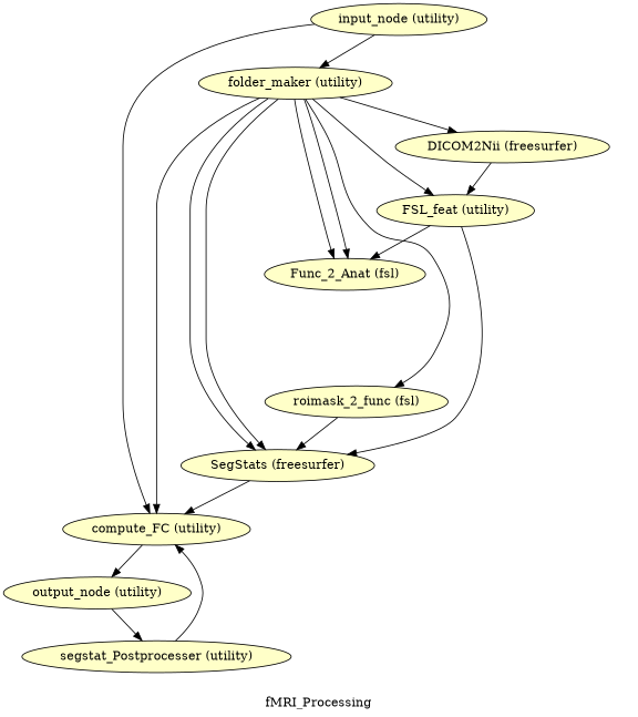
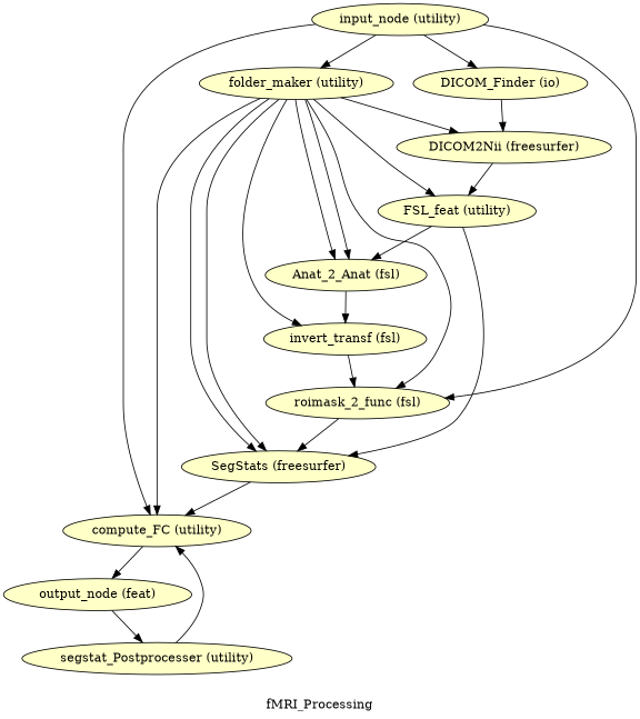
  digraph {
    label=fMRI_Processing
    node [fillcolor="#FFFFC8" style=filled]
    n1 [label="input_node (utility)"]
    n2 [label="folder_maker (utility)"]
+   n3 [label="DICOM_Finder (io)"]
    n4 [label="roimask_2_func (fsl)"]
    n5 [label="compute_FC (utility)"]
-   n6 [label="Func_2_Anat (fsl)"]
+   n6 [label="Anat_2_Anat (fsl)"]
    n7 [label="DICOM2Nii (freesurfer)"]
    n8 [label="FSL_feat (utility)"]
+   n9 [label="invert_transf (fsl)"]
    n10 [label="SegStats (freesurfer)"]
-   n11 [label="output_node (utility)"]
+   n11 [label="output_node (feat)"]
    n12 [label="segstat_Postprocesser (utility)"]
    n1 -> n2
+   n1 -> n3
+   n1 -> n4
    n1 -> n5
    n2 -> n4
    n2 -> n5
    n2 -> n6
    n2 -> n6
    n2 -> n7
    n2 -> n8
+   n2 -> n9
    n2 -> n10
    n2 -> n10
+   n3 -> n7
    n4 -> n10
    n5 -> n11
+   n6 -> n9
    n7 -> n8
    n8 -> n6
    n8 -> n10
+   n9 -> n4
    n10 -> n5
    n11 -> n12
    n12 -> n5
  }
